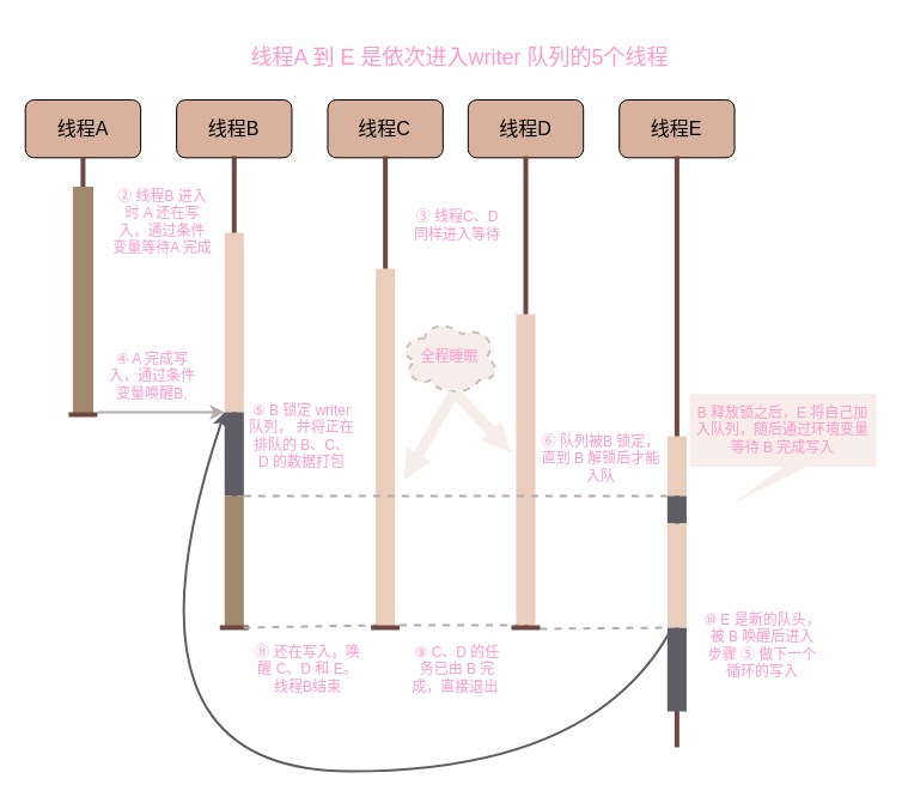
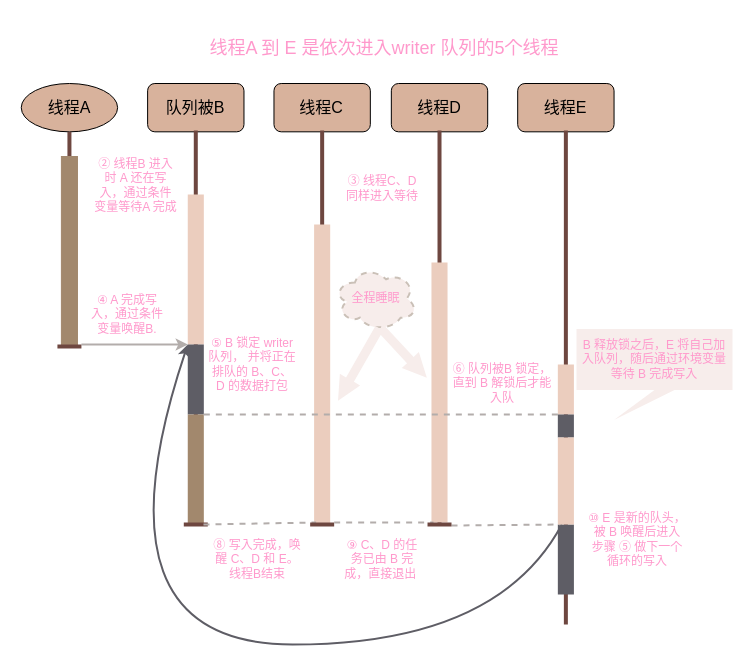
  <mxCell id="0" />
  <mxCell id="1" parent="0" />
- <mxCell id="2" value="线程A" style="rounded=1;whiteSpace=wrap;html=1;fontSize=16;fillColor=#D8B29C;fontColor=default;labelBackgroundColor=none;container=0;strokeWidth=1;" vertex="1" parent="1"><mxGeometry x="20.75" y="83" width="96.36" height="48.32" as="geometry" /></mxCell>
- <mxCell id="3" value="线程B" style="rounded=1;whiteSpace=wrap;html=1;fontSize=16;fillColor=#D8B29C;fontColor=default;labelBackgroundColor=none;container=0;strokeWidth=1;" vertex="1" parent="1"><mxGeometry x="147.11" y="83" width="96.36" height="48.32" as="geometry" /></mxCell>
+ <mxCell id="2" value="线程A" style="ellipse;whiteSpace=wrap;html=1;fontSize=16;fillColor=#D8B29C;fontColor=default;labelBackgroundColor=none;container=0;strokeWidth=1;" vertex="1" parent="1"><mxGeometry x="20.75" y="83" width="96.36" height="48.32" as="geometry" /></mxCell>
+ <mxCell id="3" value="队列被B" style="rounded=1;whiteSpace=wrap;html=1;fontSize=16;fillColor=#D8B29C;fontColor=default;labelBackgroundColor=none;container=0;strokeWidth=1;" vertex="1" parent="1"><mxGeometry x="147.11" y="83" width="96.36" height="48.32" as="geometry" /></mxCell>
  <mxCell id="4" value="线程C" style="rounded=1;whiteSpace=wrap;html=1;fontSize=16;fillColor=#D8B29C;fontColor=default;labelBackgroundColor=none;container=0;strokeWidth=1;" vertex="1" parent="1"><mxGeometry x="273.47" y="83" width="96.36" height="48.32" as="geometry" /></mxCell>
  <mxCell id="5" value="线程D" style="rounded=1;whiteSpace=wrap;html=1;fontSize=16;fillColor=#D8B29C;fontColor=default;labelBackgroundColor=none;container=0;strokeWidth=1;" vertex="1" parent="1"><mxGeometry x="390.83" y="83" width="96.36" height="48.32" as="geometry" /></mxCell>
  <mxCell id="6" value="线程E" style="rounded=1;whiteSpace=wrap;html=1;fontSize=16;fillColor=#D8B29C;fontColor=default;labelBackgroundColor=none;container=0;strokeWidth=1;" vertex="1" parent="1"><mxGeometry x="517.19" y="83" width="96.36" height="48.32" as="geometry" /></mxCell>
  <mxCell id="7" value="" style="line;strokeWidth=4;direction=south;html=1;perimeter=backbonePerimeter;points=[];outlineConnect=0;strokeColor=#6E4740;fillColor=#6E4740;" vertex="1" parent="1"><mxGeometry x="63.93" y="131.32" width="10" height="213.68" as="geometry" /></mxCell>
  <mxCell id="8" value="" style="line;strokeWidth=4;direction=south;html=1;perimeter=backbonePerimeter;points=[];outlineConnect=0;strokeColor=#6E4740;fillColor=#6E4740;" vertex="1" parent="1"><mxGeometry x="190.29" y="130" width="10" height="395" as="geometry" /></mxCell>
  <mxCell id="9" value="" style="line;strokeWidth=4;direction=south;html=1;perimeter=backbonePerimeter;points=[];outlineConnect=0;strokeColor=#6E4740;fillColor=#6E4740;" vertex="1" parent="1"><mxGeometry x="316.65" y="130" width="10" height="394" as="geometry" /></mxCell>
  <mxCell id="10" value="" style="line;strokeWidth=4;direction=south;html=1;perimeter=backbonePerimeter;points=[];outlineConnect=0;strokeColor=#6E4740;fillColor=#6E4740;" vertex="1" parent="1"><mxGeometry x="434.01" y="130" width="10" height="393" as="geometry" /></mxCell>
  <mxCell id="11" value="" style="line;strokeWidth=4;direction=south;html=1;perimeter=backbonePerimeter;points=[];outlineConnect=0;strokeColor=#6E4740;fillColor=#6E4740;" vertex="1" parent="1"><mxGeometry x="560.37" y="130" width="10" height="494" as="geometry" /></mxCell>
  <mxCell id="12" value="&lt;font color=&quot;#ff99cc&quot;&gt;线程A 到 E 是依次进入writer 队列的5个线程&lt;/font&gt;" style="text;html=1;strokeColor=none;fillColor=none;align=center;verticalAlign=middle;whiteSpace=wrap;rounded=0;strokeWidth=3;fontSize=18;" vertex="1" parent="1"><mxGeometry x="168.55" y="20" width="430" height="56" as="geometry" /></mxCell>
  <mxCell id="13" value="" style="rounded=0;whiteSpace=wrap;html=1;strokeColor=#A2886D;fillColor=#A2886D;" vertex="1" parent="1"><mxGeometry x="60.9" y="156" width="16.07" height="188" as="geometry" /></mxCell>
  <mxCell id="14" value="② 线程B 进入时 A 还在写入，通过条件变量等待A 完成" style="text;html=1;strokeColor=none;fillColor=none;align=center;verticalAlign=middle;whiteSpace=wrap;rounded=0;fontColor=#FF99CC;" vertex="1" parent="1"><mxGeometry x="93" y="150" width="85.35" height="69" as="geometry" /></mxCell>
  <mxCell id="15" value="" style="rounded=0;whiteSpace=wrap;html=1;strokeColor=none;fillColor=#EBCDBE;dashed=1;strokeWidth=2;" vertex="1" parent="1"><mxGeometry x="187.26" y="194" width="16.07" height="150" as="geometry" /></mxCell>
  <mxCell id="16" value="" style="rounded=0;whiteSpace=wrap;html=1;strokeColor=none;fillColor=#EBCDBE;dashed=1;strokeWidth=2;gradientColor=none;glass=0;" vertex="1" parent="1"><mxGeometry x="313.61" y="224" width="16.07" height="300" as="geometry" /></mxCell>
  <mxCell id="17" value="③ 线程C、D 同样进入等待" style="text;html=1;strokeColor=none;fillColor=none;align=center;verticalAlign=middle;whiteSpace=wrap;rounded=0;fontColor=#FF99CC;" vertex="1" parent="1"><mxGeometry x="345" y="156" width="74" height="63" as="geometry" /></mxCell>
  <mxCell id="18" value="" style="rounded=0;whiteSpace=wrap;html=1;strokeColor=none;fillColor=#EBCDBE;dashed=1;strokeWidth=2;" vertex="1" parent="1"><mxGeometry x="430.97" y="262" width="16.07" height="260" as="geometry" /></mxCell>
  <mxCell id="19" value="" style="rounded=0;whiteSpace=wrap;html=1;strokeColor=none;fillColor=#5E5D65;" vertex="1" parent="1"><mxGeometry x="187.26" y="344" width="16.07" height="70" as="geometry" /></mxCell>
  <mxCell id="20" value="④ A 完成写入，通过条件变量唤醒B." style="text;html=1;strokeColor=none;fillColor=none;align=center;verticalAlign=middle;whiteSpace=wrap;rounded=0;fontColor=#FF99CC;" vertex="1" parent="1"><mxGeometry x="87" y="274" width="80" height="80" as="geometry" /></mxCell>
  <mxCell id="21" value="⑤ B 锁定 writer 队列， 并将正在排队的 B、C、D 的数据打包" style="text;html=1;strokeColor=none;fillColor=none;align=center;verticalAlign=middle;whiteSpace=wrap;rounded=0;fontColor=#FF99CC;" vertex="1" parent="1"><mxGeometry x="207" y="324" width="90" height="80" as="geometry" /></mxCell>
  <mxCell id="22" value="" style="endArrow=classic;html=1;strokeColor=#B3ADAB;strokeWidth=2;fontColor=#FF99CC;entryX=0;entryY=0;entryDx=0;entryDy=0;" edge="1" parent="1" source="39" target="19"><mxGeometry width="50" height="50" relative="1" as="geometry"><mxPoint x="127" y="424" as="sourcePoint" /><mxPoint x="177" y="374" as="targetPoint" /></mxGeometry></mxCell>
  <mxCell id="23" value="" style="rounded=0;whiteSpace=wrap;html=1;strokeColor=none;fillColor=#EBCDBE;dashed=1;strokeWidth=2;" vertex="1" parent="1"><mxGeometry x="557.33" y="364" width="16.07" height="50" as="geometry" /></mxCell>
  <mxCell id="24" value="⑥ 队列被B 锁定，直到 B 解锁后才能入队" style="text;html=1;strokeColor=none;fillColor=none;align=center;verticalAlign=middle;whiteSpace=wrap;rounded=0;fontColor=#FF99CC;" vertex="1" parent="1"><mxGeometry x="447.34" y="348" width="110" height="70" as="geometry" /></mxCell>
  <mxCell id="25" value="" style="rounded=0;whiteSpace=wrap;html=1;strokeColor=none;fillColor=#A2886D;" vertex="1" parent="1"><mxGeometry x="187.26" y="414" width="16.07" height="110" as="geometry" /></mxCell>
  <mxCell id="26" value="" style="endArrow=none;dashed=1;html=1;strokeColor=#B3ADAB;strokeWidth=2;fontColor=#FF99CC;exitX=1;exitY=0;exitDx=0;exitDy=0;entryX=0;entryY=1;entryDx=0;entryDy=0;" edge="1" parent="1" source="25" target="23"><mxGeometry width="50" height="50" relative="1" as="geometry"><mxPoint x="407" y="514" as="sourcePoint" /><mxPoint x="457" y="464" as="targetPoint" /></mxGeometry></mxCell>
- <mxCell id="27" value="⑧ 还在写入，唤醒 C、D 和 E。 线程B结束" style="text;html=1;strokeColor=none;fillColor=none;align=center;verticalAlign=middle;whiteSpace=wrap;rounded=0;fontColor=#FF99CC;" vertex="1" parent="1"><mxGeometry x="212" y="529" width="90" height="60" as="geometry" /></mxCell>
+ <mxCell id="27" value="⑧ 写入完成，唤醒 C、D 和 E。 线程B结束" style="text;html=1;strokeColor=none;fillColor=none;align=center;verticalAlign=middle;whiteSpace=wrap;rounded=0;fontColor=#FF99CC;" vertex="1" parent="1"><mxGeometry x="212" y="529" width="90" height="60" as="geometry" /></mxCell>
  <mxCell id="28" value="⑨ C、D 的任务已由 B 完成，直接退出&amp;nbsp;" style="text;html=1;strokeColor=none;fillColor=none;align=center;verticalAlign=middle;whiteSpace=wrap;rounded=0;fontColor=#FF99CC;" vertex="1" parent="1"><mxGeometry x="343" y="529" width="78" height="60" as="geometry" /></mxCell>
  <mxCell id="29" value="⑩ E 是新的队头，被 B 唤醒后进入步骤 ⑤ 做下一个循环的写入" style="text;html=1;strokeColor=none;fillColor=none;align=center;verticalAlign=middle;whiteSpace=wrap;rounded=0;fontColor=#FF99CC;" vertex="1" parent="1"><mxGeometry x="587" y="504" width="100" height="70" as="geometry" /></mxCell>
  <mxCell id="30" value="" style="rounded=0;whiteSpace=wrap;html=1;strokeColor=none;fillColor=#5E5D65;" vertex="1" parent="1"><mxGeometry x="557.34" y="524" width="16.07" height="70" as="geometry" /></mxCell>
  <mxCell id="31" value="" style="endArrow=none;dashed=1;html=1;strokeColor=#B3ADAB;strokeWidth=2;fontColor=#FF99CC;entryX=0.25;entryY=0;entryDx=0;entryDy=0;startArrow=none;" edge="1" parent="1" source="44" target="30"><mxGeometry width="50" height="50" relative="1" as="geometry"><mxPoint x="203" y="524" as="sourcePoint" /><mxPoint x="544.29" y="524" as="targetPoint" /></mxGeometry></mxCell>
  <mxCell id="32" value="" style="curved=1;endArrow=classic;html=1;strokeColor=#5E5D65;strokeWidth=2;fontColor=#FF99CC;entryX=0;entryY=0;entryDx=0;entryDy=0;exitX=0.25;exitY=0;exitDx=0;exitDy=0;" edge="1" parent="1" source="30" target="19"><mxGeometry width="50" height="50" relative="1" as="geometry"><mxPoint x="287" y="684" as="sourcePoint" /><mxPoint x="337" y="634" as="targetPoint" /><Array as="points"><mxPoint x="497" y="644" /><mxPoint x="87" y="644" /></Array></mxGeometry></mxCell>
  <mxCell id="33" value="全程睡眠" style="ellipse;shape=cloud;whiteSpace=wrap;html=1;glass=0;dashed=1;strokeColor=#CAC0B7;strokeWidth=2;fontColor=#FF99CC;fillColor=#F7EDEB;gradientColor=none;" vertex="1" parent="1"><mxGeometry x="333.66" y="266" width="83" height="64" as="geometry" /></mxCell>
  <mxCell id="34" value="" style="shape=flexArrow;endArrow=classic;html=1;strokeColor=none;strokeWidth=2;fontColor=#FF99CC;curved=1;exitX=0.55;exitY=0.95;exitDx=0;exitDy=0;exitPerimeter=0;endWidth=12.308;endSize=7.4;width=8;fillColor=#F7EDEB;" edge="1" parent="1" source="33"><mxGeometry width="50" height="50" relative="1" as="geometry"><mxPoint x="374.01" y="442" as="sourcePoint" /><mxPoint x="337" y="401" as="targetPoint" /></mxGeometry></mxCell>
  <mxCell id="35" value="" style="shape=flexArrow;endArrow=classic;html=1;strokeColor=none;strokeWidth=2;fontColor=#FF99CC;curved=1;exitX=0.55;exitY=0.95;exitDx=0;exitDy=0;exitPerimeter=0;endWidth=12.308;endSize=7.4;width=8;fillColor=#F7EDEB;" edge="1" parent="1" source="33"><mxGeometry width="50" height="50" relative="1" as="geometry"><mxPoint x="398.66" y="344.8" as="sourcePoint" /><mxPoint x="427.01" y="378" as="targetPoint" /></mxGeometry></mxCell>
  <mxCell id="36" value="" style="rounded=0;whiteSpace=wrap;html=1;strokeColor=none;fillColor=#5E5D65;" vertex="1" parent="1"><mxGeometry x="557.33" y="414" width="16.07" height="23" as="geometry" /></mxCell>
  <mxCell id="37" value="" style="rounded=0;whiteSpace=wrap;html=1;strokeColor=none;fillColor=#EBCDBE;dashed=1;strokeWidth=2;" vertex="1" parent="1"><mxGeometry x="557.34" y="437" width="16.07" height="87" as="geometry" /></mxCell>
  <mxCell id="38" value="B 释放锁之后，E 将自己加入队列，随后通过环境变量等待 B 完成写入" style="shape=callout;whiteSpace=wrap;html=1;perimeter=calloutPerimeter;glass=0;dashed=1;strokeColor=none;strokeWidth=2;fontColor=#FF99CC;fillColor=#F7EDEB;gradientColor=none;direction=east;flipH=0;position2=0.24;" vertex="1" parent="1"><mxGeometry x="576" y="328.5" width="156" height="91" as="geometry" /></mxCell>
  <mxCell id="39" value="" style="line;strokeWidth=4;html=1;perimeter=backbonePerimeter;points=[];outlineConnect=0;glass=0;strokeColor=#6E4740;fontColor=#FF99CC;fillColor=#6E4740;gradientColor=none;" vertex="1" parent="1"><mxGeometry x="56.93" y="341" width="24" height="10" as="geometry" /></mxCell>
  <mxCell id="40" value="" style="line;strokeWidth=4;html=1;perimeter=backbonePerimeter;points=[];outlineConnect=0;glass=0;strokeColor=#6E4740;fontColor=#FF99CC;fillColor=#6E4740;gradientColor=none;" vertex="1" parent="1"><mxGeometry x="183.29" y="519" width="24" height="10" as="geometry" /></mxCell>
  <mxCell id="41" value="" style="endArrow=none;dashed=1;html=1;strokeColor=#B3ADAB;strokeWidth=2;fontColor=#FF99CC;entryX=0.25;entryY=0;entryDx=0;entryDy=0;" edge="1" parent="1" target="42"><mxGeometry width="50" height="50" relative="1" as="geometry"><mxPoint x="203" y="524" as="sourcePoint" /><mxPoint x="561.357" y="524" as="targetPoint" /></mxGeometry></mxCell>
  <mxCell id="42" value="" style="line;strokeWidth=4;html=1;perimeter=backbonePerimeter;points=[];outlineConnect=0;glass=0;strokeColor=#6E4740;fontColor=#FF99CC;fillColor=#6E4740;gradientColor=none;" vertex="1" parent="1"><mxGeometry x="309.65" y="519" width="24" height="10" as="geometry" /></mxCell>
  <mxCell id="43" value="" style="endArrow=none;dashed=1;html=1;strokeColor=#B3ADAB;strokeWidth=2;fontColor=#FF99CC;entryX=0.25;entryY=0;entryDx=0;entryDy=0;startArrow=none;" edge="1" parent="1" source="42" target="44"><mxGeometry width="50" height="50" relative="1" as="geometry"><mxPoint x="333.65" y="525.231" as="sourcePoint" /><mxPoint x="561.357" y="524" as="targetPoint" /></mxGeometry></mxCell>
  <mxCell id="44" value="" style="line;strokeWidth=4;html=1;perimeter=backbonePerimeter;points=[];outlineConnect=0;glass=0;strokeColor=#6E4740;fontColor=#FF99CC;fillColor=#6E4740;gradientColor=none;" vertex="1" parent="1"><mxGeometry x="427.01" y="519" width="24" height="10" as="geometry" /></mxCell>
